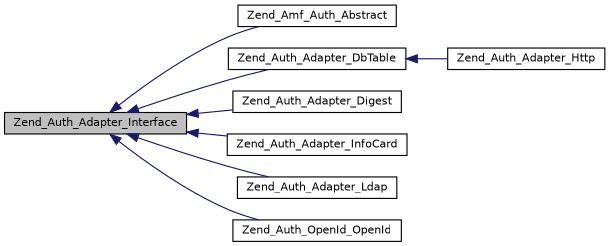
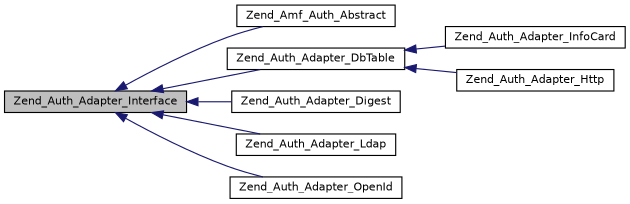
  digraph {
    rankdir=LR
    node [color=black fillcolor=white fontname=Helvetica fontsize=10 shape=record style=filled]
    edge [color=midnightblue dir=back fontname=Helvetica fontsize=10 labelfontname=Helvetica labelfontsize=10 style=solid]
    n1 [fillcolor=grey75 fontcolor=black height=0.2 label=Zend_Auth_Adapter_Interface width=0.4]
    n2 [height=0.2 label=Zend_Amf_Auth_Abstract width=0.4]
    n3 [height=0.2 label=Zend_Auth_Adapter_DbTable width=0.4]
    n4 [height=0.2 label=Zend_Auth_Adapter_Digest width=0.4]
    n5 [height=0.2 label=Zend_Auth_Adapter_InfoCard width=0.4]
    n6 [height=0.2 label=Zend_Auth_Adapter_Ldap width=0.4]
-   n7 [height=0.2 label=Zend_Auth_OpenId_OpenId width=0.4]
+   n7 [height=0.2 label=Zend_Auth_Adapter_OpenId width=0.4]
    n8 [height=0.2 label=Zend_Auth_Adapter_Http width=0.4]
    n1 -> n2
    n1 -> n3
    n1 -> n4
-   n1 -> n5
+   n3 -> n5
    n1 -> n6
    n1 -> n7
    n3 -> n8
  }
